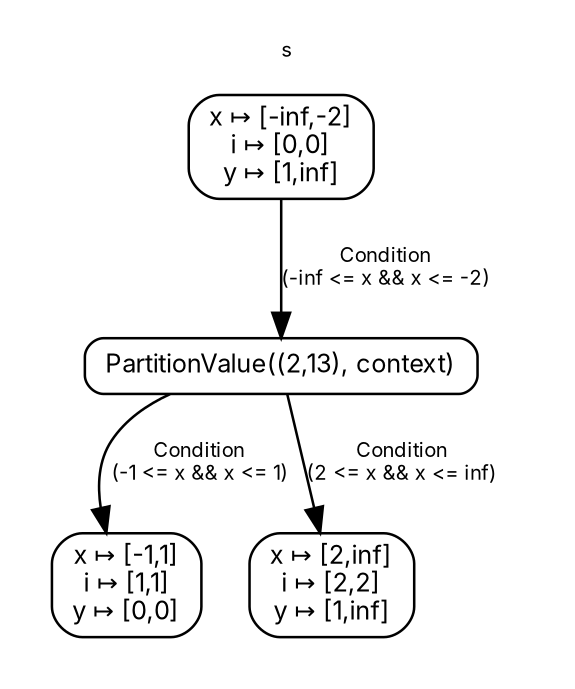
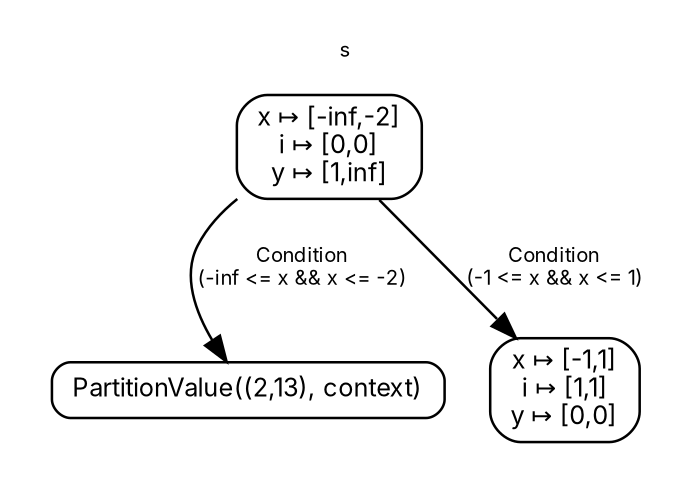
  digraph {
    color=white
    fontname=Inter
    fontsize=8.0
    node [fontname=Inter fontsize=10.0 shape=record style=rounded]
    edge [fontname=Inter fontsize=8.0]
    n1 [height=0.3 label="PartitionValue((2,13), context)"]
    n2 [height=0.3 label="x ↦ [-inf,-2]\ni ↦ [0,0]\ny ↦ [1,inf]"]
    n3 [height=0.3 label="x ↦ [-1,1]\ni ↦ [1,1]\ny ↦ [0,0]"]
-   n4 [height=0.3 label="x ↦ [2,inf]\ni ↦ [2,2]\ny ↦ [1,inf]"]
    subgraph cluster_1 {
      label=s
      n1
      n2
      n3
-     n4
    }
-   n1 -> n3 [label="Condition\n(-1 \<= x && x \<= 1)"]
-   n1 -> n4 [label="Condition\n(2 <= x && x <= inf)"]
+   n2 -> n3 [label="Condition\n(-1 \<= x && x \<= 1)"]
    n2 -> n1 [label="Condition\n(-inf <= x && x <= -2)"]
  }
